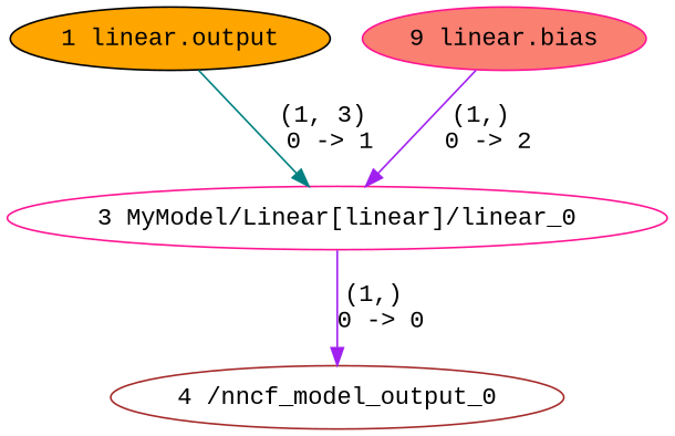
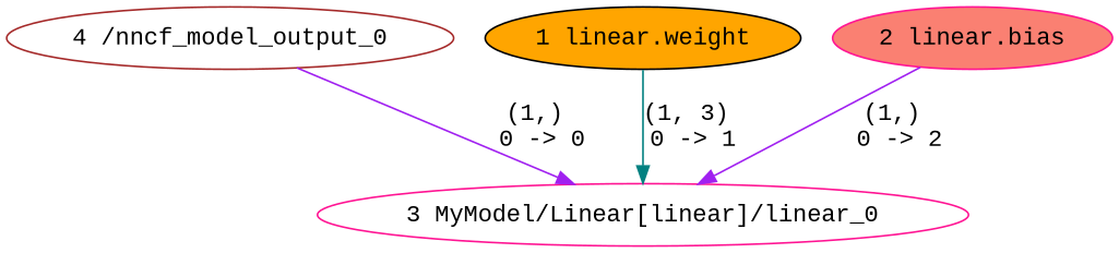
  strict digraph {
    fontname="Liberation Mono"
    node [color=deeppink fillcolor=white fontname="Liberation Mono" style=filled]
    edge [color=purple fontname="Liberation Mono" style=solid]
    "3 MyModel/Linear[linear]/linear_0"
    "4 /nncf_model_output_0" [color=brown]
-   "1 linear.weight" [color=black fillcolor=orange label="1 linear.output"]
-   "2 linear.bias" [fillcolor=salmon label="9 linear.bias"]
-   "3 MyModel/Linear[linear]/linear_0" -> "4 /nncf_model_output_0" [label="(1,) \n0 -> 0"]
+   "1 linear.weight" [color=black fillcolor=orange]
+   "2 linear.bias" [fillcolor=salmon]
+   "4 /nncf_model_output_0" -> "3 MyModel/Linear[linear]/linear_0" [label="(1,) \n0 -> 0"]
    "1 linear.weight" -> "3 MyModel/Linear[linear]/linear_0" [color=teal label="(1, 3) \n0 -> 1"]
    "2 linear.bias" -> "3 MyModel/Linear[linear]/linear_0" [label="(1,) \n0 -> 2"]
  }
